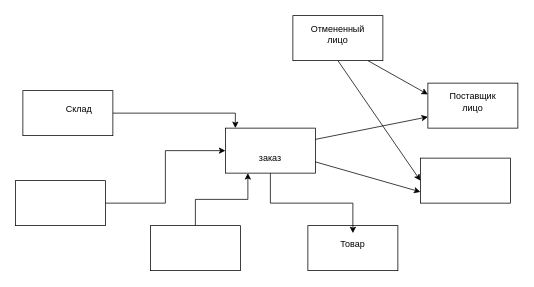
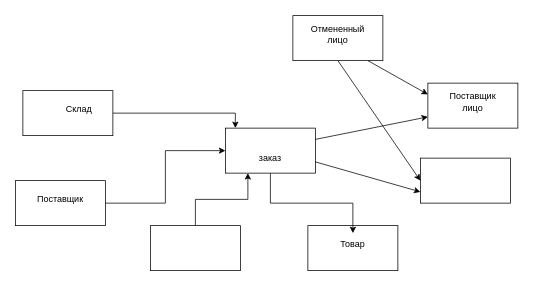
  <mxCell id="0" />
  <mxCell id="1" parent="0" />
  <mxCell id="2" value="" style="rounded=0;whiteSpace=wrap;html=1;" vertex="1" parent="1"><mxGeometry x="390" y="20" width="120" height="60" as="geometry" /></mxCell>
  <mxCell id="3" value="Отмененный лицо" style="text;strokeColor=none;align=center;fillColor=none;html=1;verticalAlign=middle;whiteSpace=wrap;rounded=0;" vertex="1" parent="1"><mxGeometry x="420" y="30" width="60" height="30" as="geometry" /></mxCell>
  <mxCell id="4" value="" style="rounded=0;whiteSpace=wrap;html=1;" vertex="1" parent="1"><mxGeometry x="570" y="110" width="120" height="60" as="geometry" /></mxCell>
  <mxCell id="5" value="Поставщик лицо" style="text;strokeColor=none;align=center;fillColor=none;html=1;verticalAlign=middle;whiteSpace=wrap;rounded=0;" vertex="1" parent="1"><mxGeometry x="600" y="120" width="60" height="30" as="geometry" /></mxCell>
  <mxCell id="6" value="" style="rounded=0;whiteSpace=wrap;html=1;" vertex="1" parent="1"><mxGeometry x="560" y="210" width="120" height="60" as="geometry" /></mxCell>
  <mxCell id="7" value="" style="rounded=0;whiteSpace=wrap;html=1;" vertex="1" parent="1"><mxGeometry x="410" y="300" width="120" height="60" as="geometry" /></mxCell>
  <mxCell id="8" value="Товар" style="text;strokeColor=none;align=center;fillColor=none;html=1;verticalAlign=middle;whiteSpace=wrap;rounded=0;" vertex="1" parent="1"><mxGeometry x="440" y="310" width="60" height="30" as="geometry" /></mxCell>
  <mxCell id="9" style="edgeStyle=orthogonalEdgeStyle;rounded=0;orthogonalLoop=1;jettySize=auto;html=1;exitX=0.5;exitY=0;exitDx=0;exitDy=0;entryX=0.25;entryY=1;entryDx=0;entryDy=0;" edge="1" parent="1" source="10" target="17"><mxGeometry relative="1" as="geometry" /></mxCell>
  <mxCell id="10" value="" style="rounded=0;whiteSpace=wrap;html=1;" vertex="1" parent="1"><mxGeometry x="200" y="300" width="120" height="60" as="geometry" /></mxCell>
  <mxCell id="11" style="edgeStyle=orthogonalEdgeStyle;rounded=0;orthogonalLoop=1;jettySize=auto;html=1;exitX=1;exitY=0.5;exitDx=0;exitDy=0;entryX=0;entryY=0.5;entryDx=0;entryDy=0;" edge="1" parent="1" source="12" target="17"><mxGeometry relative="1" as="geometry" /></mxCell>
  <mxCell id="12" value="" style="rounded=0;whiteSpace=wrap;html=1;" vertex="1" parent="1"><mxGeometry x="20" y="240" width="120" height="60" as="geometry" /></mxCell>
+ <mxCell id="13" value="Поставщик" style="text;strokeColor=none;align=center;fillColor=none;html=1;verticalAlign=middle;whiteSpace=wrap;rounded=0;" vertex="1" parent="1"><mxGeometry x="50" y="250" width="60" height="30" as="geometry" /></mxCell>
  <mxCell id="14" value="" style="rounded=0;whiteSpace=wrap;html=1;" vertex="1" parent="1"><mxGeometry x="30" y="120" width="120" height="60" as="geometry" /></mxCell>
  <mxCell id="15" value="Склад" style="text;strokeColor=none;align=center;fillColor=none;html=1;verticalAlign=middle;whiteSpace=wrap;rounded=0;" vertex="1" parent="1"><mxGeometry x="75" y="130" width="60" height="30" as="geometry" /></mxCell>
  <mxCell id="16" style="edgeStyle=orthogonalEdgeStyle;rounded=0;orthogonalLoop=1;jettySize=auto;html=1;exitX=0.5;exitY=1;exitDx=0;exitDy=0;entryX=0.5;entryY=0;entryDx=0;entryDy=0;" edge="1" parent="1" source="17" target="8"><mxGeometry relative="1" as="geometry" /></mxCell>
  <mxCell id="17" value="" style="rounded=0;whiteSpace=wrap;html=1;" vertex="1" parent="1"><mxGeometry x="300" y="170" width="120" height="60" as="geometry" /></mxCell>
  <mxCell id="18" value="заказ" style="text;strokeColor=none;align=center;fillColor=none;html=1;verticalAlign=middle;whiteSpace=wrap;rounded=0;" vertex="1" parent="1"><mxGeometry x="330" y="195" width="60" height="30" as="geometry" /></mxCell>
  <mxCell id="19" value="" style="endArrow=classic;html=1;rounded=0;entryX=0;entryY=0.25;entryDx=0;entryDy=0;" edge="1" parent="1" target="4"><mxGeometry width="50" height="50" relative="1" as="geometry"><mxPoint x="490" y="80" as="sourcePoint" /><mxPoint x="560" y="180" as="targetPoint" /></mxGeometry></mxCell>
  <mxCell id="20" value="" style="endArrow=classic;html=1;rounded=0;entryX=0;entryY=0.5;entryDx=0;entryDy=0;exitX=0.5;exitY=1;exitDx=0;exitDy=0;" edge="1" parent="1" source="2" target="6"><mxGeometry width="50" height="50" relative="1" as="geometry"><mxPoint x="500" y="90" as="sourcePoint" /><mxPoint x="580" y="135" as="targetPoint" /></mxGeometry></mxCell>
  <mxCell id="21" value="" style="endArrow=classic;html=1;rounded=0;entryX=0;entryY=0.75;entryDx=0;entryDy=0;exitX=1;exitY=0.25;exitDx=0;exitDy=0;" edge="1" parent="1" source="17" target="4"><mxGeometry width="50" height="50" relative="1" as="geometry"><mxPoint x="420" y="205" as="sourcePoint" /><mxPoint x="500" y="250" as="targetPoint" /></mxGeometry></mxCell>
  <mxCell id="22" value="" style="endArrow=classic;html=1;rounded=0;entryX=0;entryY=0.75;entryDx=0;entryDy=0;exitX=1;exitY=0.75;exitDx=0;exitDy=0;" edge="1" parent="1" source="17" target="6"><mxGeometry width="50" height="50" relative="1" as="geometry"><mxPoint x="420" y="212.5" as="sourcePoint" /><mxPoint x="500" y="257.5" as="targetPoint" /></mxGeometry></mxCell>
  <mxCell id="23" style="edgeStyle=orthogonalEdgeStyle;rounded=0;orthogonalLoop=1;jettySize=auto;html=1;exitX=1;exitY=0.5;exitDx=0;exitDy=0;entryX=0.111;entryY=-0.002;entryDx=0;entryDy=0;entryPerimeter=0;" edge="1" parent="1" source="14" target="17"><mxGeometry relative="1" as="geometry" /></mxCell>
